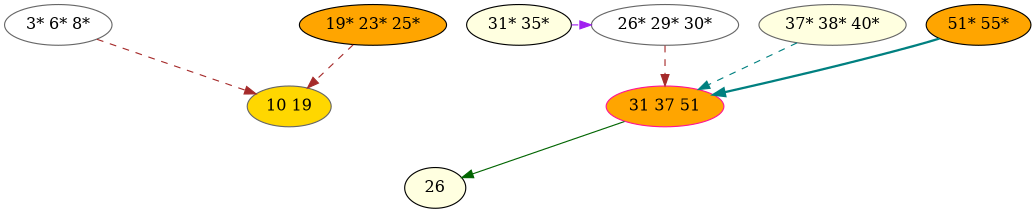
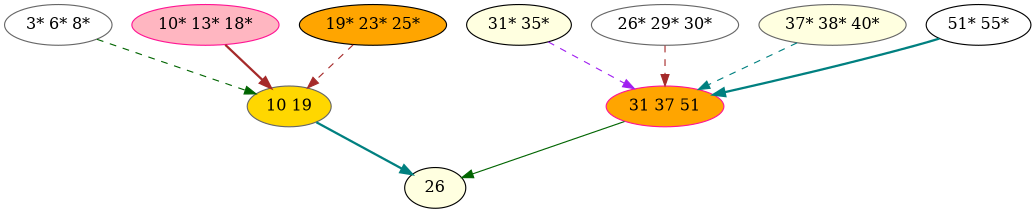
  digraph {
    node [color=black fillcolor=lightyellow style=filled]
    edge [color=teal style=dashed]
    26
    "10 19" [color=gray40 fillcolor=gold]
    "31 37 51" [color=deeppink fillcolor=orange]
    "3* 6* 8*" [color=gray40 fillcolor=white]
+   "10* 13* 18*" [color=deeppink fillcolor=lightpink]
    "19* 23* 25*" [fillcolor=orange]
    "26* 29* 30*" [color=gray40 fillcolor=white]
    "31* 35*"
    "37* 38* 40*" [color=gray40]
-   "51* 55*" [fillcolor=orange]
+   "51* 55*" [fillcolor=white]
    subgraph sub_1 {
      rank=same
      26
    }
    subgraph sub_2 {
      rank=same
      "10 19"
      "31 37 51"
    }
    subgraph sub_3 {
      rank=same
      "3* 6* 8*"
+     "10* 13* 18*"
      "19* 23* 25*"
      "26* 29* 30*"
      "31* 35*"
      "37* 38* 40*"
      "51* 55*"
    }
    subgraph sub_4 {
      rank=same
+     "10* 13* 18*"
      "19* 23* 25*"
      "26* 29* 30*"
      "31* 35*"
      "37* 38* 40*"
      "51* 55*"
    }
    subgraph sub_5 {
      rank=same
      "19* 23* 25*"
      "26* 29* 30*"
      "31* 35*"
      "37* 38* 40*"
      "51* 55*"
    }
    subgraph sub_6 {
      rank=same
      "26* 29* 30*"
      "31* 35*"
      "37* 38* 40*"
      "51* 55*"
    }
    subgraph sub_7 {
      rank=same
      "31* 35*"
      "37* 38* 40*"
      "51* 55*"
    }
    subgraph sub_8 {
      rank=same
      "37* 38* 40*"
      "51* 55*"
    }
    subgraph sub_9 {
      rank=same
      "51* 55*"
    }
+   "10 19" -> 26 [style=bold]
    "31 37 51" -> 26 [color=darkgreen style=solid]
-   "3* 6* 8*" -> "10 19" [color=brown]
+   "3* 6* 8*" -> "10 19" [color=darkgreen]
+   "10* 13* 18*" -> "10 19" [color=brown style=bold]
    "19* 23* 25*" -> "10 19" [color=brown]
    "26* 29* 30*" -> "31 37 51" [color=brown]
-   "31* 35*" -> "26* 29* 30*" [color=purple]
+   "31* 35*" -> "31 37 51" [color=purple]
    "37* 38* 40*" -> "31 37 51"
    "51* 55*" -> "31 37 51" [style=bold]
  }
